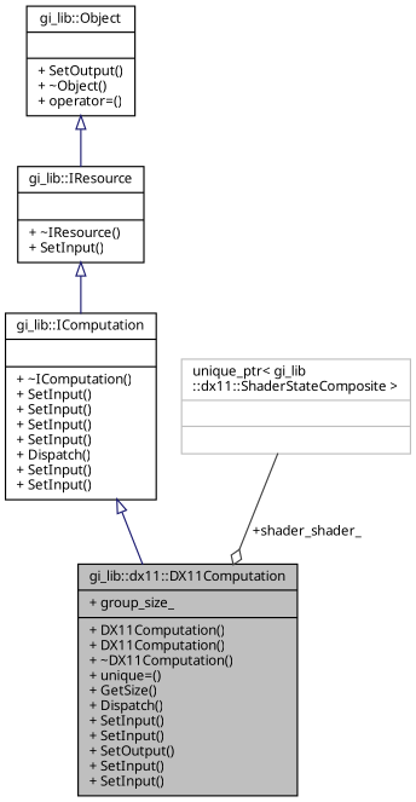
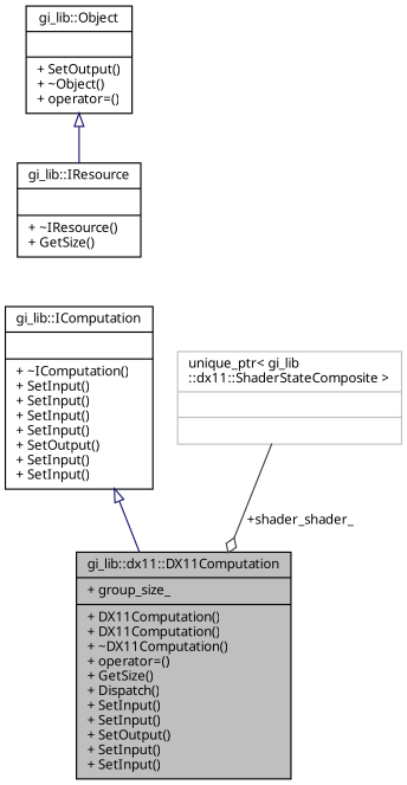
  digraph {
    fontname="Noto Sans"
    node [color=black fillcolor=white fontname="Noto Sans" fontsize=10 shape=record style=filled]
    edge [arrowtail=onormal color=midnightblue dir=back fontname="Noto Sans" fontsize=10 labelfontname=Helvetica labelfontsize=10 style=solid]
-   n1 [fillcolor=grey75 fontcolor=black height=0.2 label="{gi_lib::dx11::DX11Computation\n|+ group_size_\l|+ DX11Computation()\l+ DX11Computation()\l+ ~DX11Computation()\l+ unique=()\l+ GetSize()\l+ Dispatch()\l+ SetInput()\l+ SetInput()\l+ SetOutput()\l+ SetInput()\l+ SetInput()\l}" width=0.4]
-   n2 [height=0.2 label="{gi_lib::IComputation\n||+ ~IComputation()\l+ SetInput()\l+ SetInput()\l+ SetInput()\l+ SetInput()\l+ Dispatch()\l+ SetInput()\l+ SetInput()\l}" width=0.4]
-   n3 [height=0.2 label="{gi_lib::IResource\n||+ ~IResource()\l+ SetInput()\l}" width=0.4]
+   n1 [fillcolor=grey75 fontcolor=black height=0.2 label="{gi_lib::dx11::DX11Computation\n|+ group_size_\l|+ DX11Computation()\l+ DX11Computation()\l+ ~DX11Computation()\l+ operator=()\l+ GetSize()\l+ Dispatch()\l+ SetInput()\l+ SetInput()\l+ SetOutput()\l+ SetInput()\l+ SetInput()\l}" width=0.4]
+   n2 [height=0.2 label="{gi_lib::IComputation\n||+ ~IComputation()\l+ SetInput()\l+ SetInput()\l+ SetInput()\l+ SetInput()\l+ SetOutput()\l+ SetInput()\l+ SetInput()\l}" width=0.4]
+   n3 [height=0.2 label="{gi_lib::IResource\n||+ ~IResource()\l+ GetSize()\l}" width=0.4]
    n4 [height=0.2 label="{gi_lib::Object\n||+ SetOutput()\l+ ~Object()\l+ operator=()\l}" width=0.4]
    n5 [color=grey75 height=0.2 label="{unique_ptr\< gi_lib\l::dx11::ShaderStateComposite \>\n||}" width=0.4]
    n2 -> n1
-   n3 -> n2
    n4 -> n3
    n5 -> n1 [arrowhead=odiamond color=grey25 label=" +shader_shader_" arrowtail="" dir=""]
  }
